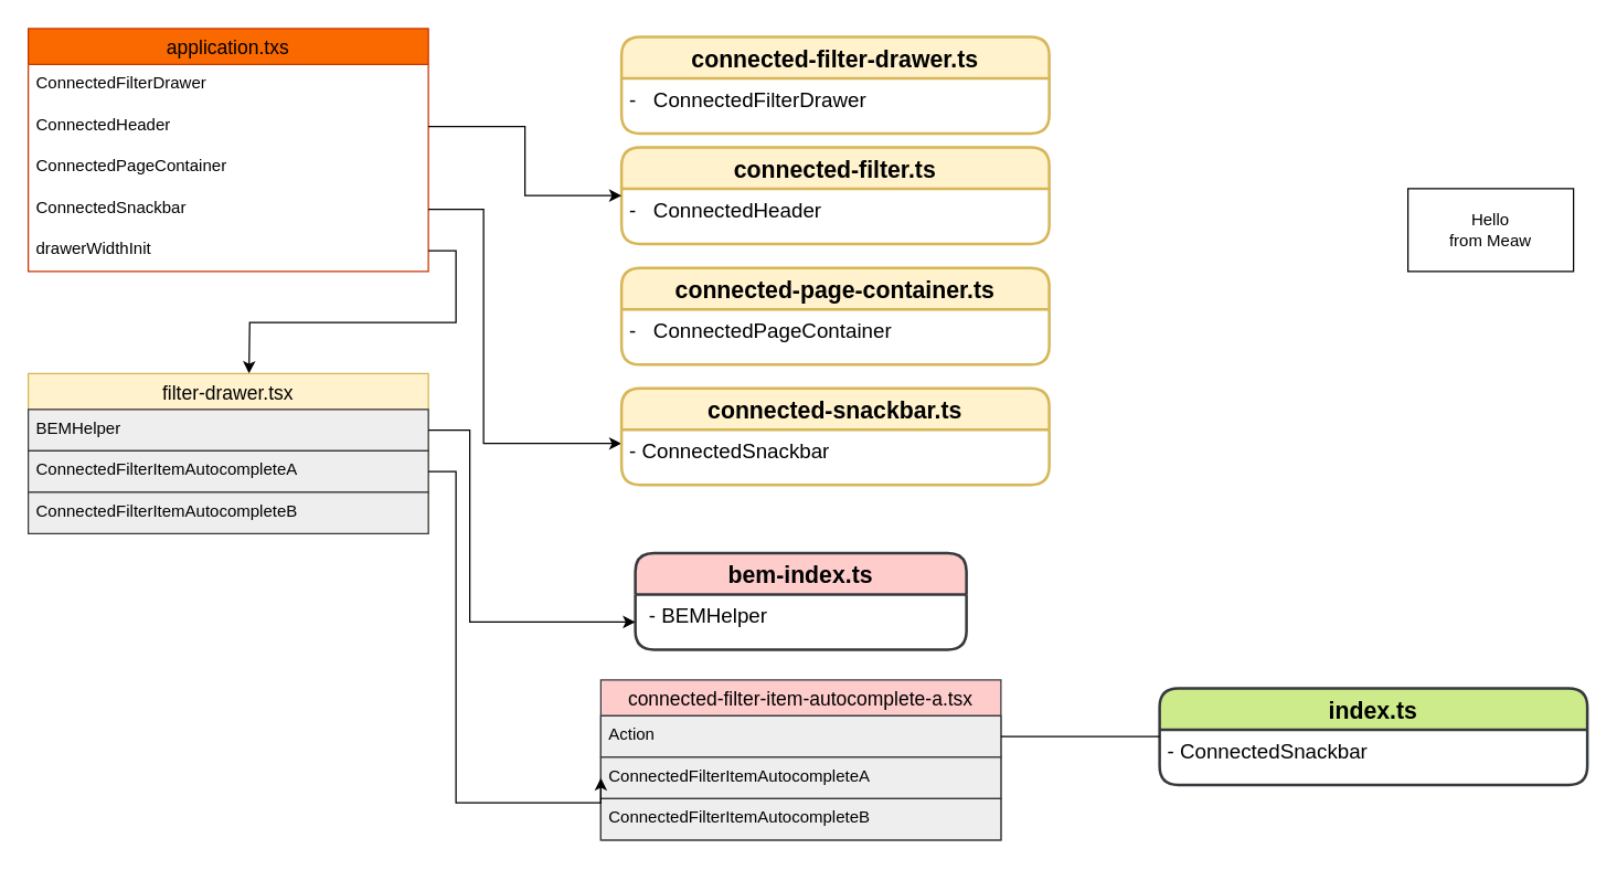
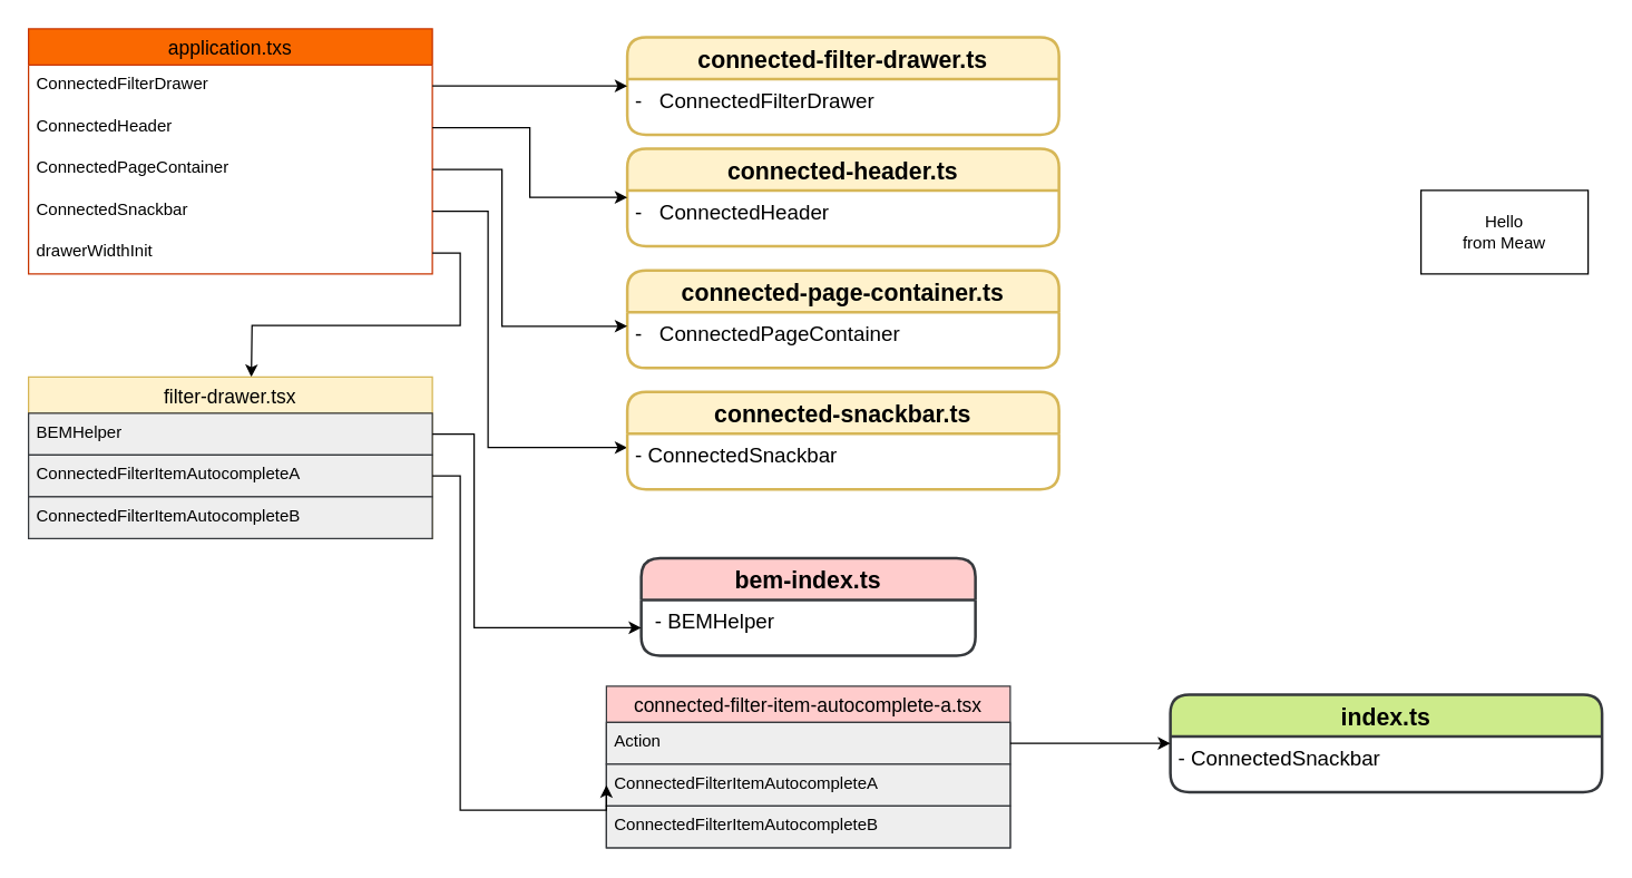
  <mxCell id="0" />
  <mxCell id="1" parent="0" />
  <mxCell id="2" value="application.txs" style="swimlane;fontStyle=0;childLayout=stackLayout;horizontal=1;startSize=26;horizontalStack=0;resizeParent=1;resizeParentMax=0;resizeLast=0;collapsible=1;marginBottom=0;align=center;fontSize=14;fillColor=#fa6800;strokeColor=#C73500;fontColor=#000000;" parent="1" vertex="1"><mxGeometry x="20" y="20" width="290" height="176" as="geometry"><mxRectangle x="-70" y="90" width="120" height="26" as="alternateBounds" /></mxGeometry></mxCell>
  <mxCell id="3" value="ConnectedFilterDrawer" style="text;strokeColor=none;fillColor=none;spacingLeft=4;spacingRight=4;overflow=hidden;rotatable=0;points=[[0,0.5],[1,0.5]];portConstraint=eastwest;fontSize=12;" parent="2" vertex="1"><mxGeometry y="26" width="290" height="30" as="geometry" /></mxCell>
  <mxCell id="4" value="ConnectedHeader" style="text;strokeColor=none;fillColor=none;spacingLeft=4;spacingRight=4;overflow=hidden;rotatable=0;points=[[0,0.5],[1,0.5]];portConstraint=eastwest;fontSize=12;" parent="2" vertex="1"><mxGeometry y="56" width="290" height="30" as="geometry" /></mxCell>
  <mxCell id="5" value="ConnectedPageContainer" style="text;strokeColor=none;fillColor=none;spacingLeft=4;spacingRight=4;overflow=hidden;rotatable=0;points=[[0,0.5],[1,0.5]];portConstraint=eastwest;fontSize=12;" parent="2" vertex="1"><mxGeometry y="86" width="290" height="30" as="geometry" /></mxCell>
  <mxCell id="6" value="ConnectedSnackbar" style="text;strokeColor=none;fillColor=none;spacingLeft=4;spacingRight=4;overflow=hidden;rotatable=0;points=[[0,0.5],[1,0.5]];portConstraint=eastwest;fontSize=12;" parent="2" vertex="1"><mxGeometry y="116" width="290" height="30" as="geometry" /></mxCell>
  <mxCell id="7" value="drawerWidthInit" style="text;strokeColor=none;fillColor=none;spacingLeft=4;spacingRight=4;overflow=hidden;rotatable=0;points=[[0,0.5],[1,0.5]];portConstraint=eastwest;fontSize=12;" parent="2" vertex="1"><mxGeometry y="146" width="290" height="30" as="geometry" /></mxCell>
  <mxCell id="8" value="connected-filter-drawer.ts" style="swimlane;childLayout=stackLayout;horizontal=1;startSize=30;horizontalStack=0;rounded=1;fontSize=17;fontStyle=1;strokeWidth=2;resizeParent=0;resizeLast=1;shadow=0;dashed=0;align=center;fillColor=#fff2cc;strokeColor=#d6b656;" parent="1" vertex="1"><mxGeometry x="450" y="26" width="310" height="70" as="geometry" /></mxCell>
  <mxCell id="9" value="-   ConnectedFilterDrawer" style="align=left;strokeColor=none;fillColor=none;spacingLeft=4;fontSize=15;verticalAlign=top;resizable=0;rotatable=0;part=1;" parent="8" vertex="1"><mxGeometry y="30" width="310" height="40" as="geometry" /></mxCell>
- <mxCell id="11" value="connected-filter.ts" style="swimlane;childLayout=stackLayout;horizontal=1;startSize=30;horizontalStack=0;rounded=1;fontSize=17;fontStyle=1;strokeWidth=2;resizeParent=0;resizeLast=1;shadow=0;dashed=0;align=center;fillColor=#fff2cc;strokeColor=#d6b656;" parent="1" vertex="1"><mxGeometry x="450" y="106" width="310" height="70" as="geometry" /></mxCell>
+ <mxCell id="10" style="edgeStyle=orthogonalEdgeStyle;rounded=0;orthogonalLoop=1;jettySize=auto;html=1;exitX=1;exitY=0.5;exitDx=0;exitDy=0;entryX=0;entryY=0.5;entryDx=0;entryDy=0;fontSize=17;startSize=26;" parent="1" source="3" target="8" edge="1"><mxGeometry relative="1" as="geometry" /></mxCell>
+ <mxCell id="11" value="connected-header.ts" style="swimlane;childLayout=stackLayout;horizontal=1;startSize=30;horizontalStack=0;rounded=1;fontSize=17;fontStyle=1;strokeWidth=2;resizeParent=0;resizeLast=1;shadow=0;dashed=0;align=center;fillColor=#fff2cc;strokeColor=#d6b656;" parent="1" vertex="1"><mxGeometry x="450" y="106" width="310" height="70" as="geometry" /></mxCell>
  <mxCell id="12" value="-   ConnectedHeader" style="align=left;strokeColor=none;fillColor=none;spacingLeft=4;fontSize=15;verticalAlign=top;resizable=0;rotatable=0;part=1;" parent="11" vertex="1"><mxGeometry y="30" width="310" height="40" as="geometry" /></mxCell>
  <mxCell id="13" style="edgeStyle=orthogonalEdgeStyle;rounded=0;orthogonalLoop=1;jettySize=auto;html=1;exitX=1;exitY=0.5;exitDx=0;exitDy=0;entryX=0;entryY=0.5;entryDx=0;entryDy=0;fontSize=15;startSize=26;" parent="1" source="4" target="11" edge="1"><mxGeometry relative="1" as="geometry" /></mxCell>
  <mxCell id="14" value="connected-page-container.ts" style="swimlane;childLayout=stackLayout;horizontal=1;startSize=30;horizontalStack=0;rounded=1;fontSize=17;fontStyle=1;strokeWidth=2;resizeParent=0;resizeLast=1;shadow=0;dashed=0;align=center;fillColor=#fff2cc;strokeColor=#d6b656;" parent="1" vertex="1"><mxGeometry x="450" y="193.5" width="310" height="70" as="geometry" /></mxCell>
  <mxCell id="15" value="-   ConnectedPageContainer" style="align=left;strokeColor=none;fillColor=none;spacingLeft=4;fontSize=15;verticalAlign=top;resizable=0;rotatable=0;part=1;" parent="14" vertex="1"><mxGeometry y="30" width="310" height="40" as="geometry" /></mxCell>
+ <mxCell id="16" style="edgeStyle=orthogonalEdgeStyle;rounded=0;orthogonalLoop=1;jettySize=auto;html=1;exitX=1;exitY=0.5;exitDx=0;exitDy=0;entryX=0;entryY=0.25;entryDx=0;entryDy=0;fontSize=15;startSize=26;" parent="1" source="5" target="15" edge="1"><mxGeometry relative="1" as="geometry"><Array as="points"><mxPoint x="360" y="121" /><mxPoint x="360" y="234" /></Array></mxGeometry></mxCell>
  <mxCell id="17" style="edgeStyle=orthogonalEdgeStyle;rounded=0;orthogonalLoop=1;jettySize=auto;html=1;exitX=1;exitY=0.5;exitDx=0;exitDy=0;entryX=0;entryY=0.25;entryDx=0;entryDy=0;fontSize=15;startSize=26;" parent="1" source="6" target="20" edge="1"><mxGeometry relative="1" as="geometry"><Array as="points"><mxPoint x="350" y="151" /><mxPoint x="350" y="321" /></Array></mxGeometry></mxCell>
  <mxCell id="18" style="edgeStyle=orthogonalEdgeStyle;rounded=0;orthogonalLoop=1;jettySize=auto;html=1;exitX=1;exitY=0.5;exitDx=0;exitDy=0;fontSize=15;startSize=26;" parent="1" source="7" edge="1"><mxGeometry relative="1" as="geometry"><mxPoint x="180" y="270" as="targetPoint" /></mxGeometry></mxCell>
  <mxCell id="19" value="connected-snackbar.ts" style="swimlane;childLayout=stackLayout;horizontal=1;startSize=30;horizontalStack=0;rounded=1;fontSize=17;fontStyle=1;strokeWidth=2;resizeParent=0;resizeLast=1;shadow=0;dashed=0;align=center;fillColor=#fff2cc;strokeColor=#d6b656;" parent="1" vertex="1"><mxGeometry x="450" y="280.63" width="310" height="70" as="geometry" /></mxCell>
  <mxCell id="20" value="- ConnectedSnackbar" style="align=left;strokeColor=none;fillColor=none;spacingLeft=4;fontSize=15;verticalAlign=top;resizable=0;rotatable=0;part=1;" parent="19" vertex="1"><mxGeometry y="30" width="310" height="40" as="geometry" /></mxCell>
  <mxCell id="21" value="filter-drawer.tsx" style="swimlane;fontStyle=0;childLayout=stackLayout;horizontal=1;startSize=26;horizontalStack=0;resizeParent=1;resizeParentMax=0;resizeLast=0;collapsible=1;marginBottom=0;align=center;fontSize=14;fillColor=#fff2cc;strokeColor=#d6b656;" parent="1" vertex="1"><mxGeometry x="20" y="270" width="290" height="116" as="geometry"><mxRectangle x="-70" y="90" width="120" height="26" as="alternateBounds" /></mxGeometry></mxCell>
  <mxCell id="22" value="BEMHelper" style="text;strokeColor=#36393d;fillColor=#eeeeee;spacingLeft=4;spacingRight=4;overflow=hidden;rotatable=0;points=[[0,0.5],[1,0.5]];portConstraint=eastwest;fontSize=12;" parent="21" vertex="1"><mxGeometry y="26" width="290" height="30" as="geometry" /></mxCell>
  <mxCell id="23" value="ConnectedFilterItemAutocompleteA" style="text;strokeColor=#36393d;fillColor=#eeeeee;spacingLeft=4;spacingRight=4;overflow=hidden;rotatable=0;points=[[0,0.5],[1,0.5]];portConstraint=eastwest;fontSize=12;" parent="21" vertex="1"><mxGeometry y="56" width="290" height="30" as="geometry" /></mxCell>
  <mxCell id="24" value="ConnectedFilterItemAutocompleteB" style="text;strokeColor=#36393d;fillColor=#eeeeee;spacingLeft=4;spacingRight=4;overflow=hidden;rotatable=0;points=[[0,0.5],[1,0.5]];portConstraint=eastwest;fontSize=12;" parent="21" vertex="1"><mxGeometry y="86" width="290" height="30" as="geometry" /></mxCell>
  <mxCell id="25" value="bem-index.ts" style="swimlane;childLayout=stackLayout;horizontal=1;startSize=30;horizontalStack=0;rounded=1;fontSize=17;fontStyle=1;strokeWidth=2;resizeParent=0;resizeLast=1;shadow=0;dashed=0;align=center;fillColor=#ffcccc;strokeColor=#36393d;" parent="1" vertex="1"><mxGeometry x="460" y="400" width="240" height="70" as="geometry" /></mxCell>
  <mxCell id="26" value=" - BEMHelper" style="align=left;strokeColor=none;fillColor=none;spacingLeft=4;fontSize=15;verticalAlign=top;resizable=0;rotatable=0;part=1;" parent="25" vertex="1"><mxGeometry y="30" width="240" height="40" as="geometry" /></mxCell>
  <mxCell id="27" value="connected-filter-item-autocomplete-a.tsx" style="swimlane;fontStyle=0;childLayout=stackLayout;horizontal=1;startSize=26;horizontalStack=0;resizeParent=1;resizeParentMax=0;resizeLast=0;collapsible=1;marginBottom=0;align=center;fontSize=14;fillColor=#ffcccc;strokeColor=#36393d;" parent="1" vertex="1"><mxGeometry x="435" y="492" width="290" height="116" as="geometry"><mxRectangle x="-70" y="90" width="120" height="26" as="alternateBounds" /></mxGeometry></mxCell>
  <mxCell id="28" value="Action" style="text;strokeColor=#36393d;fillColor=#eeeeee;spacingLeft=4;spacingRight=4;overflow=hidden;rotatable=0;points=[[0,0.5],[1,0.5]];portConstraint=eastwest;fontSize=12;" parent="27" vertex="1"><mxGeometry y="26" width="290" height="30" as="geometry" /></mxCell>
  <mxCell id="29" value="ConnectedFilterItemAutocompleteA" style="text;strokeColor=#36393d;fillColor=#eeeeee;spacingLeft=4;spacingRight=4;overflow=hidden;rotatable=0;points=[[0,0.5],[1,0.5]];portConstraint=eastwest;fontSize=12;" parent="27" vertex="1"><mxGeometry y="56" width="290" height="30" as="geometry" /></mxCell>
  <mxCell id="30" value="ConnectedFilterItemAutocompleteB" style="text;strokeColor=#36393d;fillColor=#eeeeee;spacingLeft=4;spacingRight=4;overflow=hidden;rotatable=0;points=[[0,0.5],[1,0.5]];portConstraint=eastwest;fontSize=12;" parent="27" vertex="1"><mxGeometry y="86" width="290" height="30" as="geometry" /></mxCell>
  <mxCell id="31" style="edgeStyle=orthogonalEdgeStyle;rounded=0;orthogonalLoop=1;jettySize=auto;html=1;exitX=1;exitY=0.5;exitDx=0;exitDy=0;entryX=0;entryY=0.5;entryDx=0;entryDy=0;fontSize=15;startSize=26;" parent="1" source="22" target="26" edge="1"><mxGeometry relative="1" as="geometry"><Array as="points"><mxPoint x="340" y="311" /><mxPoint x="340" y="450" /></Array></mxGeometry></mxCell>
  <mxCell id="32" style="edgeStyle=orthogonalEdgeStyle;rounded=0;orthogonalLoop=1;jettySize=auto;html=1;exitX=1;exitY=0.5;exitDx=0;exitDy=0;entryX=0;entryY=0.5;entryDx=0;entryDy=0;fontSize=15;startSize=26;" parent="1" source="23" target="29" edge="1"><mxGeometry relative="1" as="geometry"><Array as="points"><mxPoint x="330" y="341" /><mxPoint x="330" y="581" /></Array></mxGeometry></mxCell>
  <mxCell id="33" value="index.ts" style="swimlane;childLayout=stackLayout;horizontal=1;startSize=30;horizontalStack=0;rounded=1;fontSize=17;fontStyle=1;strokeWidth=2;resizeParent=0;resizeLast=1;shadow=0;dashed=0;align=center;fillColor=#cdeb8b;strokeColor=#36393d;" parent="1" vertex="1"><mxGeometry y="498" width="310" height="70" as="geometry" x="840" /></mxCell>
  <mxCell id="34" value="- ConnectedSnackbar" style="align=left;strokeColor=none;fillColor=none;spacingLeft=4;fontSize=15;verticalAlign=top;resizable=0;rotatable=0;part=1;" parent="33" vertex="1"><mxGeometry y="30" width="310" height="40" as="geometry" /></mxCell>
- <mxCell id="35" style="edgeStyle=orthogonalEdgeStyle;rounded=0;orthogonalLoop=1;jettySize=auto;html=1;exitX=1;exitY=0.5;exitDx=0;exitDy=0;entryX=0;entryY=0.5;entryDx=0;entryDy=0;fontSize=15;startSize=26;endArrow=none;" parent="1" source="28" target="33" edge="1"><mxGeometry relative="1" as="geometry" /></mxCell>
+ <mxCell id="35" style="edgeStyle=orthogonalEdgeStyle;rounded=0;orthogonalLoop=1;jettySize=auto;html=1;exitX=1;exitY=0.5;exitDx=0;exitDy=0;entryX=0;entryY=0.5;entryDx=0;entryDy=0;fontSize=15;startSize=26;" parent="1" source="28" target="33" edge="1"><mxGeometry relative="1" as="geometry" /></mxCell>
  <mxCell id="36" value="Hello&lt;br&gt;from Meaw" style="rounded=0;whiteSpace=wrap;html=1;" vertex="1" parent="1"><mxGeometry x="1020" y="136" width="120" height="60" as="geometry" /></mxCell>
